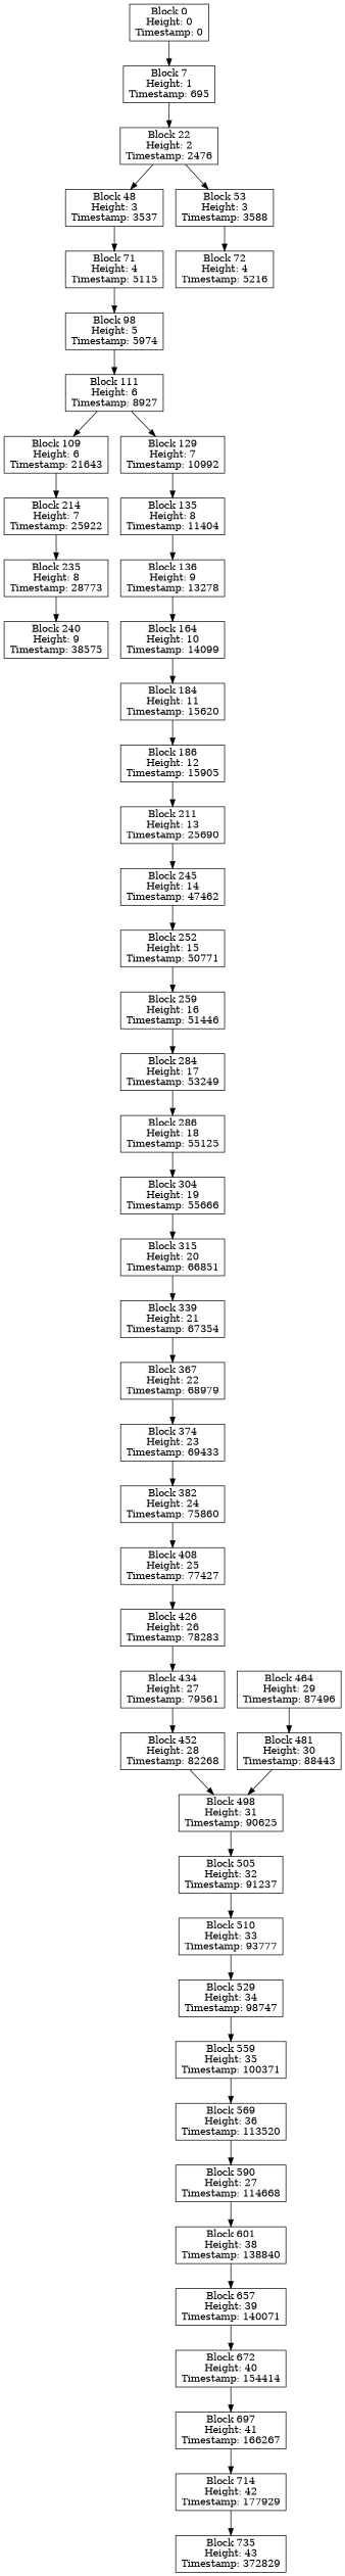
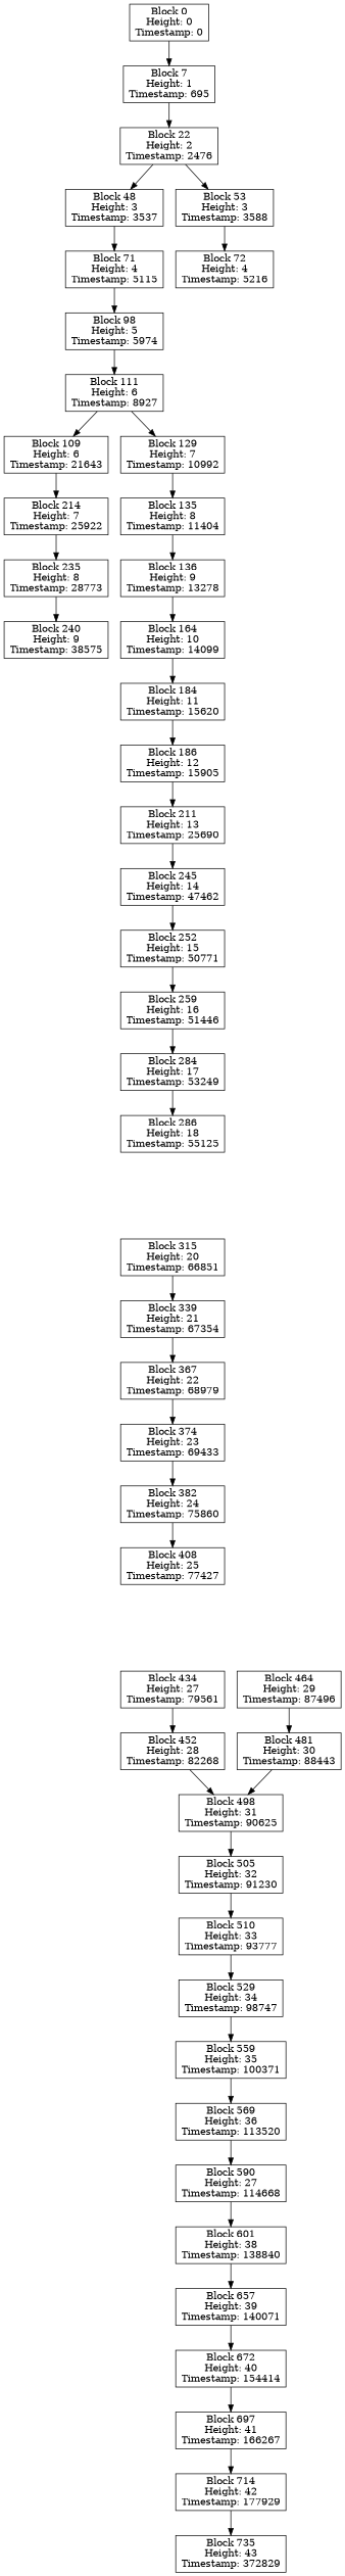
  digraph {
    node [shape=block]
    n1 [label="Block 0\nHeight: 0\nTimestamp: 0"]
    n2 [label="Block 7\nHeight: 1\nTimestamp: 695"]
    n3 [label="Block 22\nHeight: 2\nTimestamp: 2476"]
    n4 [label="Block 48\nHeight: 3\nTimestamp: 3537"]
    n5 [label="Block 53\nHeight: 3\nTimestamp: 3588"]
    n6 [label="Block 71\nHeight: 4\nTimestamp: 5115"]
    n7 [label="Block 72\nHeight: 4\nTimestamp: 5216"]
    n8 [label="Block 98\nHeight: 5\nTimestamp: 5974"]
    n9 [label="Block 111\nHeight: 6\nTimestamp: 8927"]
    n10 [label="Block 109\nHeight: 6\nTimestamp: 21643"]
    n11 [label="Block 129\nHeight: 7\nTimestamp: 10992"]
    n12 [label="Block 214\nHeight: 7\nTimestamp: 25922"]
    n13 [label="Block 135\nHeight: 8\nTimestamp: 11404"]
    n14 [label="Block 136\nHeight: 9\nTimestamp: 13278"]
    n15 [label="Block 164\nHeight: 10\nTimestamp: 14099"]
    n16 [label="Block 184\nHeight: 11\nTimestamp: 15620"]
    n17 [label="Block 186\nHeight: 12\nTimestamp: 15905"]
    n18 [label="Block 211\nHeight: 13\nTimestamp: 25690"]
    n19 [label="Block 245\nHeight: 14\nTimestamp: 47462"]
    n20 [label="Block 252\nHeight: 15\nTimestamp: 50771"]
    n21 [label="Block 259\nHeight: 16\nTimestamp: 51446"]
    n22 [label="Block 284\nHeight: 17\nTimestamp: 53249"]
    n23 [label="Block 286\nHeight: 18\nTimestamp: 55125"]
-   n24 [label="Block 304\nHeight: 19\nTimestamp: 55666"]
    n25 [label="Block 315\nHeight: 20\nTimestamp: 66851"]
    n26 [label="Block 339\nHeight: 21\nTimestamp: 67354"]
    n27 [label="Block 367\nHeight: 22\nTimestamp: 68979"]
    n28 [label="Block 374\nHeight: 23\nTimestamp: 69433"]
    n29 [label="Block 382\nHeight: 24\nTimestamp: 75860"]
    n30 [label="Block 408\nHeight: 25\nTimestamp: 77427"]
-   n31 [label="Block 426\nHeight: 26\nTimestamp: 78283"]
    n32 [label="Block 434\nHeight: 27\nTimestamp: 79561"]
    n33 [label="Block 452\nHeight: 28\nTimestamp: 82268"]
    n34 [label="Block 498\nHeight: 31\nTimestamp: 90625"]
    n35 [label="Block 464\nHeight: 29\nTimestamp: 87496"]
    n36 [label="Block 481\nHeight: 30\nTimestamp: 88443"]
-   n37 [label="Block 505\nHeight: 32\nTimestamp: 91237"]
+   n37 [label="Block 505\nHeight: 32\nTimestamp: 91230"]
    n38 [label="Block 510\nHeight: 33\nTimestamp: 93777"]
    n39 [label="Block 529\nHeight: 34\nTimestamp: 98747"]
    n40 [label="Block 559\nHeight: 35\nTimestamp: 100371"]
    n41 [label="Block 569\nHeight: 36\nTimestamp: 113520"]
    n42 [label="Block 590\nHeight: 27\nTimestamp: 114668"]
    n43 [label="Block 601\nHeight: 38\nTimestamp: 138840"]
    n44 [label="Block 657\nHeight: 39\nTimestamp: 140071"]
    n45 [label="Block 672\nHeight: 40\nTimestamp: 154414"]
    n46 [label="Block 697\nHeight: 41\nTimestamp: 166267"]
    n47 [label="Block 714\nHeight: 42\nTimestamp: 177929"]
    n48 [label="Block 735\nHeight: 43\nTimestamp: 372829"]
    n49 [label="Block 235\nHeight: 8\nTimestamp: 28773"]
    n50 [label="Block 240\nHeight: 9\nTimestamp: 38575"]
    n1 -> n2
    n2 -> n3
    n3 -> n4
    n3 -> n5
    n4 -> n6
    n5 -> n7
    n6 -> n8
    n8 -> n9
    n9 -> n10
    n9 -> n11
    n10 -> n12
    n11 -> n13
    n12 -> n49
    n13 -> n14
    n14 -> n15
    n15 -> n16
    n16 -> n17
    n17 -> n18
    n18 -> n19
    n19 -> n20
    n20 -> n21
    n21 -> n22
    n22 -> n23
-   n23 -> n24
-   n24 -> n25
    n25 -> n26
    n26 -> n27
    n27 -> n28
    n28 -> n29
    n29 -> n30
-   n30 -> n31
-   n31 -> n32
    n32 -> n33
    n33 -> n34
    n34 -> n37
    n35 -> n36
    n36 -> n34
    n37 -> n38
    n38 -> n39
    n39 -> n40
    n40 -> n41
    n41 -> n42
    n42 -> n43
    n43 -> n44
    n44 -> n45
    n45 -> n46
    n46 -> n47
    n47 -> n48
    n49 -> n50
  }
